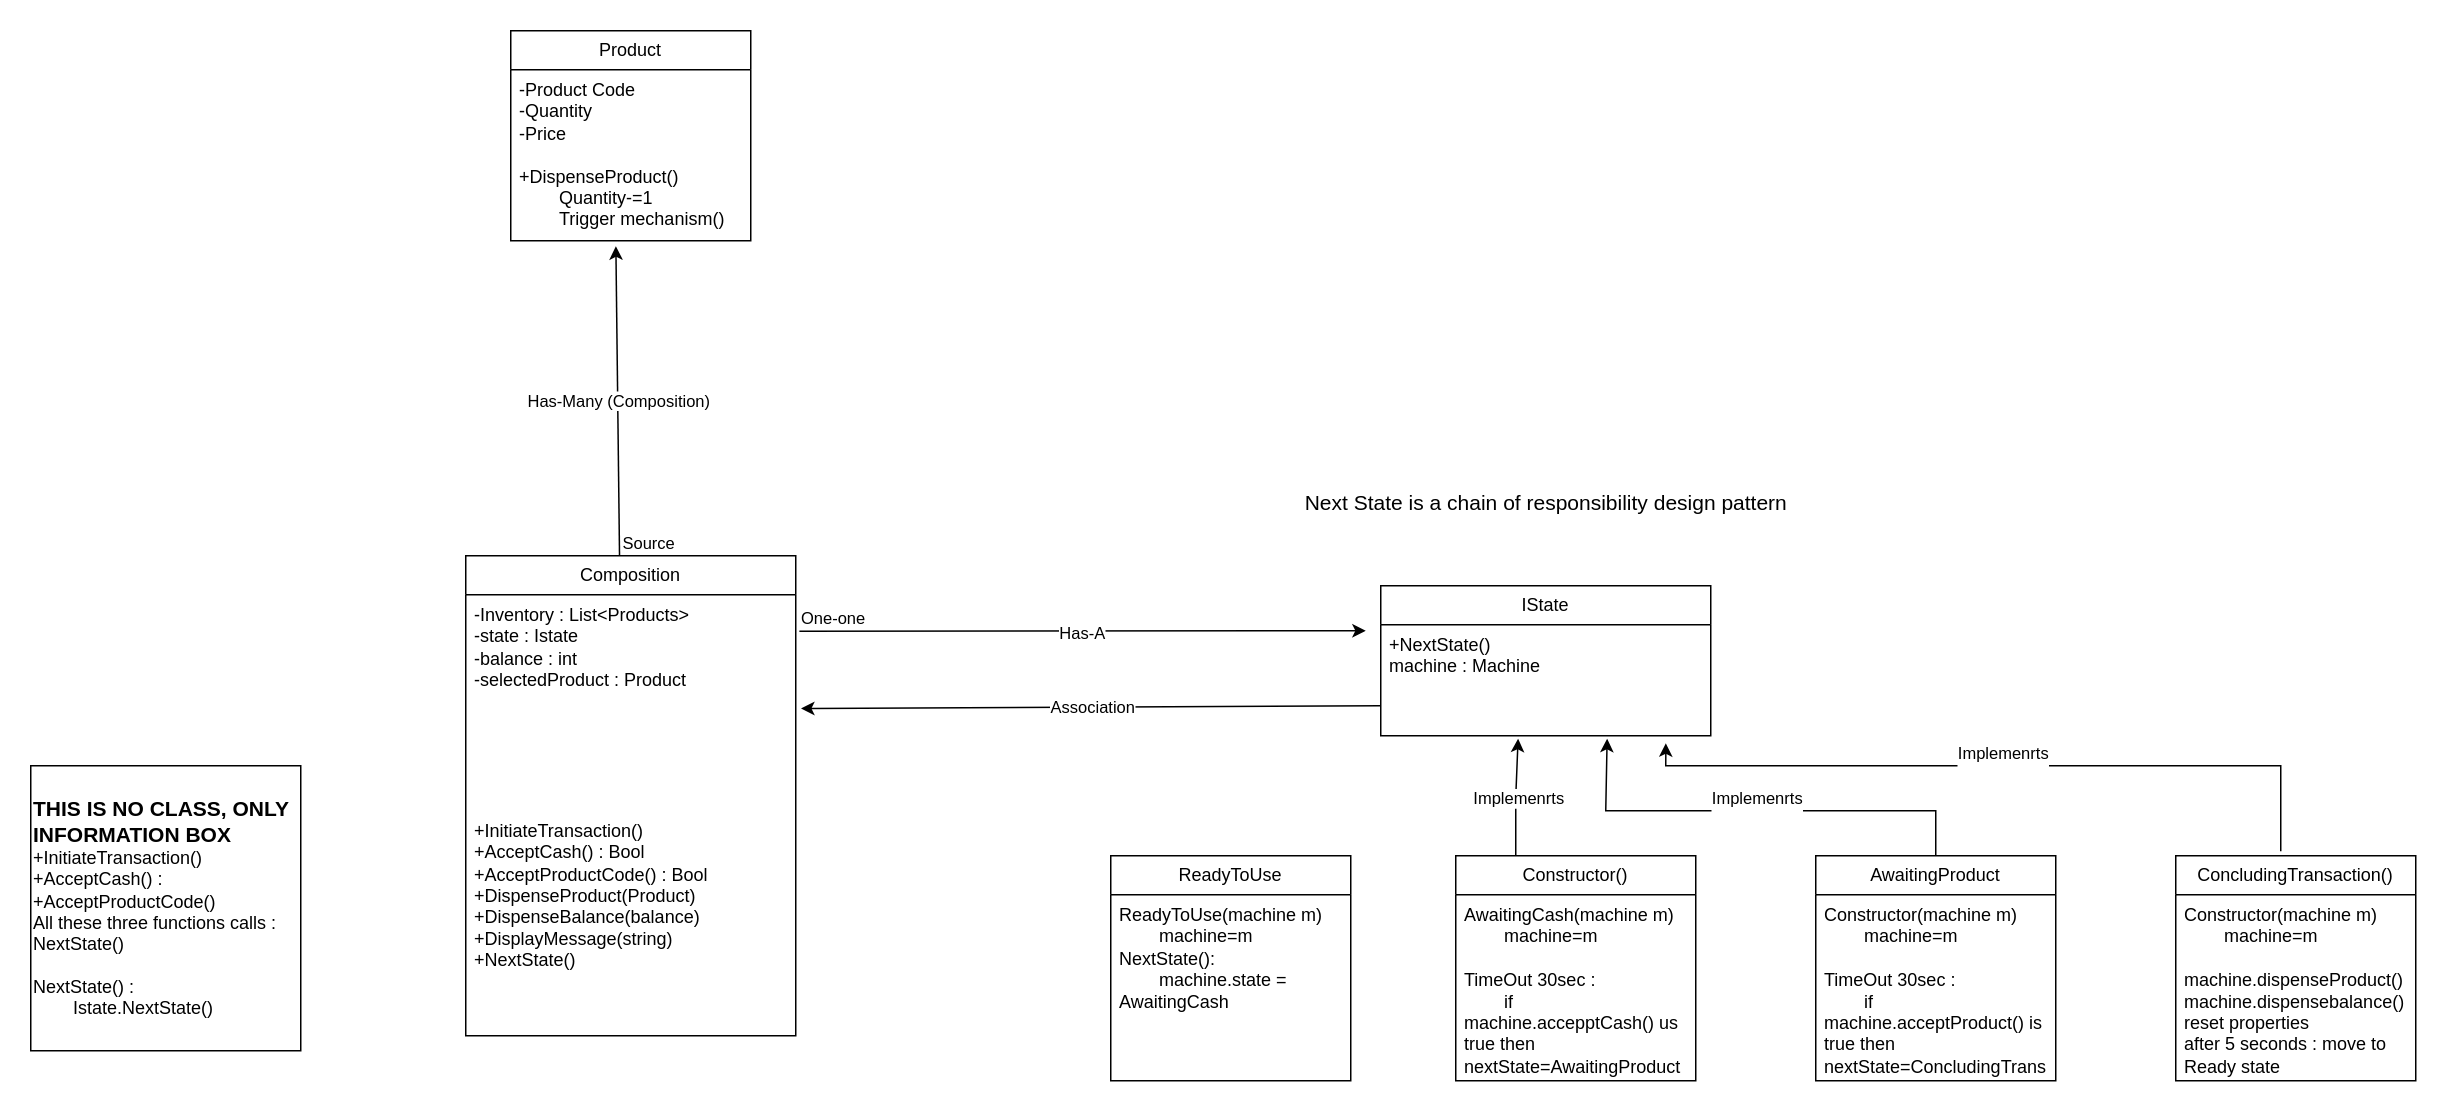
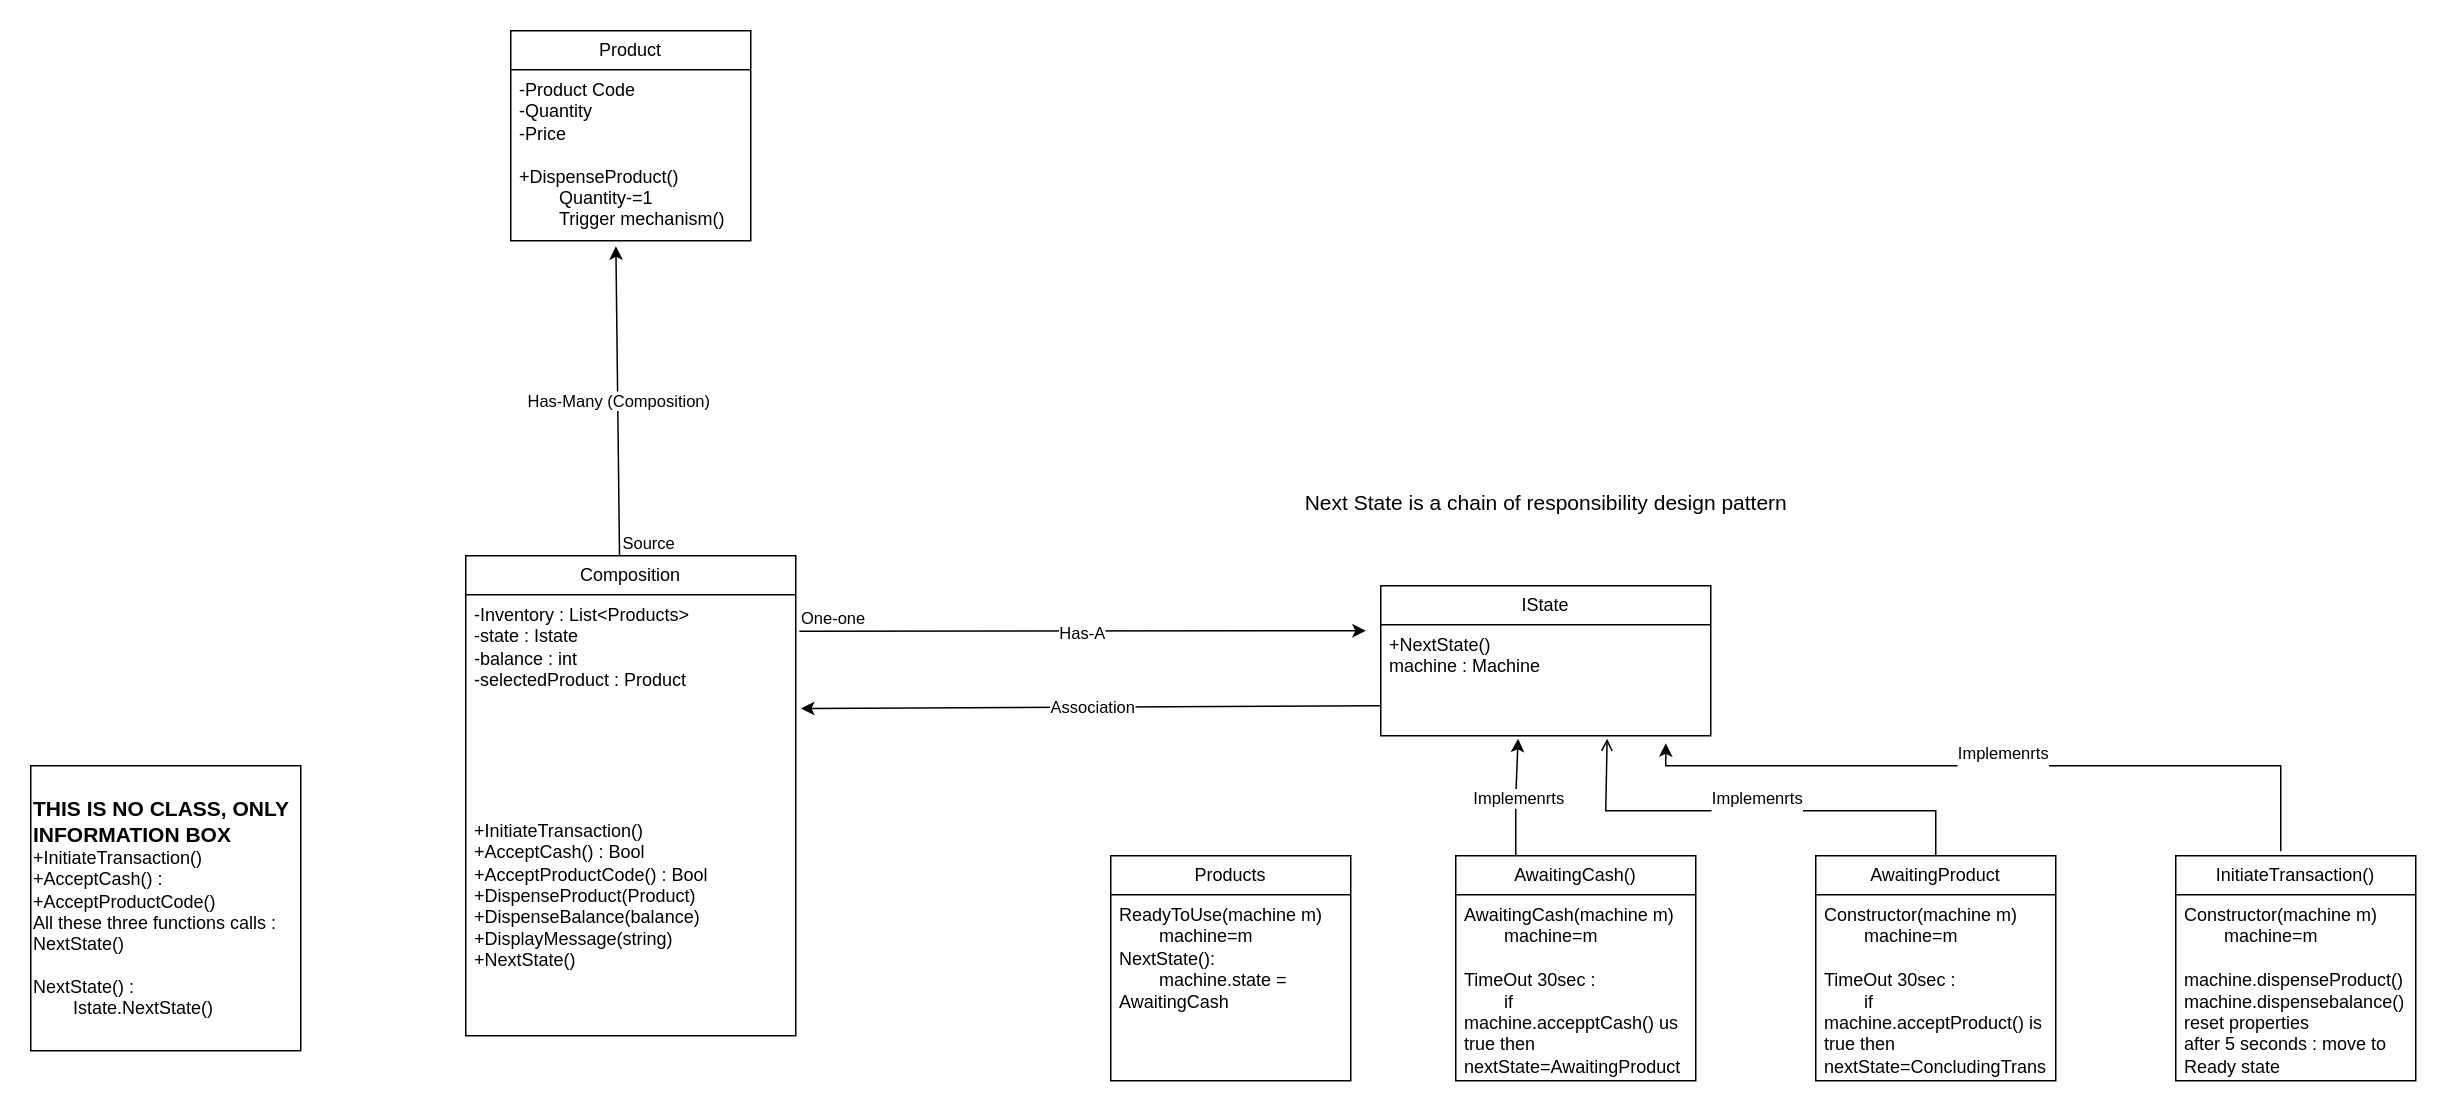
  <mxCell id="0" />
  <mxCell id="1" parent="0" />
  <mxCell id="2" value="Composition" style="swimlane;fontStyle=0;childLayout=stackLayout;horizontal=1;startSize=26;fillColor=none;horizontalStack=0;resizeParent=1;resizeParentMax=0;resizeLast=0;collapsible=1;marginBottom=0;whiteSpace=wrap;html=1;" parent="1" vertex="1"><mxGeometry x="310" y="370" width="220" height="320" as="geometry" /></mxCell>
  <mxCell id="3" value="-Inventory : List&amp;lt;Products&amp;gt;&lt;br&gt;-state : Istate&lt;br&gt;-balance : int&lt;br&gt;-selectedProduct : Product&lt;br&gt;&lt;br&gt;&lt;br&gt;&lt;br&gt;&lt;br&gt;&lt;br&gt;&lt;br&gt;+InitiateTransaction()&lt;br&gt;+AcceptCash() : Bool&lt;br&gt;+AcceptProductCode() : Bool&lt;br&gt;+DispenseProduct(Product)&lt;br&gt;+DispenseBalance(balance)&lt;div&gt;+DisplayMessage(string)&lt;br&gt;+NextState()&lt;/div&gt;" style="text;strokeColor=none;fillColor=none;align=left;verticalAlign=top;spacingLeft=4;spacingRight=4;overflow=hidden;rotatable=0;points=[[0,0.5],[1,0.5]];portConstraint=eastwest;whiteSpace=wrap;html=1;" parent="2" vertex="1"><mxGeometry y="26" width="220" height="294" as="geometry" /></mxCell>
  <mxCell id="4" value="IState" style="swimlane;fontStyle=0;childLayout=stackLayout;horizontal=1;startSize=26;fillColor=none;horizontalStack=0;resizeParent=1;resizeParentMax=0;resizeLast=0;collapsible=1;marginBottom=0;whiteSpace=wrap;html=1;" parent="1" vertex="1"><mxGeometry x="920" y="390" width="220" height="100" as="geometry" /></mxCell>
  <mxCell id="5" value="+NextState()&lt;br&gt;machine : Machine" style="text;strokeColor=none;fillColor=none;align=left;verticalAlign=top;spacingLeft=4;spacingRight=4;overflow=hidden;rotatable=0;points=[[0,0.5],[1,0.5]];portConstraint=eastwest;whiteSpace=wrap;html=1;" parent="4" vertex="1"><mxGeometry y="26" width="220" height="74" as="geometry" /></mxCell>
- <mxCell id="6" value="ReadyToUse" style="swimlane;fontStyle=0;childLayout=stackLayout;horizontal=1;startSize=26;fillColor=none;horizontalStack=0;resizeParent=1;resizeParentMax=0;resizeLast=0;collapsible=1;marginBottom=0;whiteSpace=wrap;html=1;" parent="1" vertex="1"><mxGeometry x="740" y="570" width="160" height="150" as="geometry" /></mxCell>
+ <mxCell id="6" value="Products" style="swimlane;fontStyle=0;childLayout=stackLayout;horizontal=1;startSize=26;fillColor=none;horizontalStack=0;resizeParent=1;resizeParentMax=0;resizeLast=0;collapsible=1;marginBottom=0;whiteSpace=wrap;html=1;" parent="1" vertex="1"><mxGeometry x="740" y="570" width="160" height="150" as="geometry" /></mxCell>
  <mxCell id="7" value="ReadyToUse(machine m)&lt;br&gt;&lt;span style=&quot;white-space: pre;&quot;&gt;&#09;&lt;/span&gt;machine=m&lt;br&gt;NextState():&lt;br&gt;&lt;span style=&quot;white-space: pre;&quot;&gt;&#09;&lt;/span&gt;machine.state = AwaitingCash" style="text;strokeColor=none;fillColor=none;align=left;verticalAlign=top;spacingLeft=4;spacingRight=4;overflow=hidden;rotatable=0;points=[[0,0.5],[1,0.5]];portConstraint=eastwest;whiteSpace=wrap;html=1;" parent="6" vertex="1"><mxGeometry y="26" width="160" height="124" as="geometry" /></mxCell>
  <mxCell id="8" value="Product" style="swimlane;fontStyle=0;childLayout=stackLayout;horizontal=1;startSize=26;fillColor=none;horizontalStack=0;resizeParent=1;resizeParentMax=0;resizeLast=0;collapsible=1;marginBottom=0;whiteSpace=wrap;html=1;" parent="1" vertex="1"><mxGeometry x="340" y="20" width="160" height="140" as="geometry" /></mxCell>
  <mxCell id="9" value="-Product Code&lt;br&gt;-Quantity&lt;br&gt;-Price&lt;div&gt;&lt;br&gt;+DispenseProduct()&lt;br&gt;&lt;span style=&quot;white-space: pre;&quot;&gt;&#09;&lt;/span&gt;Quantity-=1&lt;br&gt;&lt;span style=&quot;white-space: pre;&quot;&gt;&#09;&lt;/span&gt;Trigger mechanism()&lt;br&gt;&lt;/div&gt;" style="text;strokeColor=none;fillColor=none;align=left;verticalAlign=top;spacingLeft=4;spacingRight=4;overflow=hidden;rotatable=0;points=[[0,0.5],[1,0.5]];portConstraint=eastwest;whiteSpace=wrap;html=1;" parent="8" vertex="1"><mxGeometry y="26" width="160" height="114" as="geometry" /></mxCell>
- <mxCell id="10" value="Constructor()" style="swimlane;fontStyle=0;childLayout=stackLayout;horizontal=1;startSize=26;fillColor=none;horizontalStack=0;resizeParent=1;resizeParentMax=0;resizeLast=0;collapsible=1;marginBottom=0;whiteSpace=wrap;html=1;" parent="1" vertex="1"><mxGeometry x="970" y="570" width="160" height="150" as="geometry" /></mxCell>
+ <mxCell id="10" value="AwaitingCash()" style="swimlane;fontStyle=0;childLayout=stackLayout;horizontal=1;startSize=26;fillColor=none;horizontalStack=0;resizeParent=1;resizeParentMax=0;resizeLast=0;collapsible=1;marginBottom=0;whiteSpace=wrap;html=1;" parent="1" vertex="1"><mxGeometry x="970" y="570" width="160" height="150" as="geometry" /></mxCell>
  <mxCell id="11" value="AwaitingCash(machine m)&lt;br&gt;&lt;span style=&quot;white-space: pre;&quot;&gt;&#09;&lt;/span&gt;machine=m&lt;div&gt;&lt;br&gt;TimeOut 30sec :&lt;br&gt;&lt;span style=&quot;white-space: pre;&quot;&gt;&#09;&lt;/span&gt;if machine.accepptCash() us true then nextState=AwaitingProduct&lt;br&gt;&lt;/div&gt;" style="text;strokeColor=none;fillColor=none;align=left;verticalAlign=top;spacingLeft=4;spacingRight=4;overflow=hidden;rotatable=0;points=[[0,0.5],[1,0.5]];portConstraint=eastwest;whiteSpace=wrap;html=1;" parent="10" vertex="1"><mxGeometry y="26" width="160" height="124" as="geometry" /></mxCell>
  <mxCell id="12" value="AwaitingProduct" style="swimlane;fontStyle=0;childLayout=stackLayout;horizontal=1;startSize=26;fillColor=none;horizontalStack=0;resizeParent=1;resizeParentMax=0;resizeLast=0;collapsible=1;marginBottom=0;whiteSpace=wrap;html=1;" parent="1" vertex="1"><mxGeometry x="1210" y="570" width="160" height="150" as="geometry" /></mxCell>
  <mxCell id="13" value="Constructor(machine m)&lt;br&gt;&lt;span style=&quot;white-space: pre;&quot;&gt;&#09;&lt;/span&gt;machine=m&lt;br&gt;&lt;br&gt;TimeOut 30sec :&lt;br&gt;&lt;span style=&quot;white-space: pre;&quot;&gt;&#09;&lt;/span&gt;if machine.acceptProduct() is true then nextState=ConcludingTrans" style="text;strokeColor=none;fillColor=none;align=left;verticalAlign=top;spacingLeft=4;spacingRight=4;overflow=hidden;rotatable=0;points=[[0,0.5],[1,0.5]];portConstraint=eastwest;whiteSpace=wrap;html=1;" parent="12" vertex="1"><mxGeometry y="26" width="160" height="124" as="geometry" /></mxCell>
- <mxCell id="14" value="ConcludingTransaction()" style="swimlane;fontStyle=0;childLayout=stackLayout;horizontal=1;startSize=26;fillColor=none;horizontalStack=0;resizeParent=1;resizeParentMax=0;resizeLast=0;collapsible=1;marginBottom=0;whiteSpace=wrap;html=1;" parent="1" vertex="1"><mxGeometry x="1450" y="570" width="160" height="150" as="geometry" /></mxCell>
+ <mxCell id="14" value="InitiateTransaction()" style="swimlane;fontStyle=0;childLayout=stackLayout;horizontal=1;startSize=26;fillColor=none;horizontalStack=0;resizeParent=1;resizeParentMax=0;resizeLast=0;collapsible=1;marginBottom=0;whiteSpace=wrap;html=1;" parent="1" vertex="1"><mxGeometry x="1450" y="570" width="160" height="150" as="geometry" /></mxCell>
  <mxCell id="15" value="Constructor(machine m)&lt;br&gt;&lt;span style=&quot;white-space: pre;&quot;&gt;&#09;&lt;/span&gt;machine=m&lt;br&gt;&lt;br&gt;machine.dispenseProduct()&lt;br&gt;machine.dispensebalance()&lt;br&gt;reset properties&lt;br&gt;after 5 seconds : move to Ready state" style="text;strokeColor=none;fillColor=none;align=left;verticalAlign=top;spacingLeft=4;spacingRight=4;overflow=hidden;rotatable=0;points=[[0,0.5],[1,0.5]];portConstraint=eastwest;whiteSpace=wrap;html=1;" parent="14" vertex="1"><mxGeometry y="26" width="160" height="124" as="geometry" /></mxCell>
  <mxCell id="16" value="" style="endArrow=classic;html=1;rounded=0;exitX=0.431;exitY=-0.007;exitDx=0;exitDy=0;exitPerimeter=0;entryX=0.273;entryY=1.027;entryDx=0;entryDy=0;entryPerimeter=0;" parent="1" edge="1"><mxGeometry relative="1" as="geometry"><mxPoint x="1010" y="570" as="sourcePoint" /><mxPoint x="1011.56" y="491.998" as="targetPoint" /><Array as="points"><mxPoint x="1010" y="531" /></Array></mxGeometry></mxCell>
  <mxCell id="17" value="Label" style="edgeLabel;resizable=0;html=1;;align=center;verticalAlign=middle;" parent="16" connectable="0" vertex="1"><mxGeometry relative="1" as="geometry" /></mxCell>
  <mxCell id="18" value="Implemenrts" style="edgeLabel;html=1;align=center;verticalAlign=middle;resizable=0;points=[];" parent="16" vertex="1" connectable="0"><mxGeometry x="0.009" y="-2" relative="1" as="geometry"><mxPoint as="offset" /></mxGeometry></mxCell>
  <mxCell id="19" value="" style="endArrow=classic;html=1;rounded=0;exitX=0.431;exitY=-0.007;exitDx=0;exitDy=0;exitPerimeter=0;entryX=0.864;entryY=1.068;entryDx=0;entryDy=0;entryPerimeter=0;" parent="1" target="5" edge="1"><mxGeometry relative="1" as="geometry"><mxPoint x="1520" y="567" as="sourcePoint" /><mxPoint x="1663" y="490" as="targetPoint" /><Array as="points"><mxPoint x="1520" y="510" /><mxPoint x="1110" y="510" /></Array></mxGeometry></mxCell>
  <mxCell id="20" value="Label" style="edgeLabel;resizable=0;html=1;;align=center;verticalAlign=middle;" parent="19" connectable="0" vertex="1"><mxGeometry relative="1" as="geometry" /></mxCell>
  <mxCell id="21" value="Implemenrts&lt;div&gt;&lt;br&gt;&lt;/div&gt;" style="edgeLabel;html=1;align=center;verticalAlign=middle;resizable=0;points=[];" parent="19" vertex="1" connectable="0"><mxGeometry x="0.009" y="-2" relative="1" as="geometry"><mxPoint as="offset" /></mxGeometry></mxCell>
- <mxCell id="22" value="" style="endArrow=classic;html=1;rounded=0;exitX=0.5;exitY=0;exitDx=0;exitDy=0;entryX=0.686;entryY=1.027;entryDx=0;entryDy=0;entryPerimeter=0;" parent="1" source="12" target="5" edge="1"><mxGeometry relative="1" as="geometry"><mxPoint x="1460" y="562" as="sourcePoint" /><mxPoint x="1050" y="490" as="targetPoint" /><Array as="points"><mxPoint x="1290" y="540" /><mxPoint x="1070" y="540" /></Array></mxGeometry></mxCell>
+ <mxCell id="22" value="" style="endArrow=open;html=1;rounded=0;exitX=0.5;exitY=0;exitDx=0;exitDy=0;entryX=0.686;entryY=1.027;entryDx=0;entryDy=0;entryPerimeter=0;" parent="1" source="12" target="5" edge="1"><mxGeometry relative="1" as="geometry"><mxPoint x="1460" y="562" as="sourcePoint" /><mxPoint x="1050" y="490" as="targetPoint" /><Array as="points"><mxPoint x="1290" y="540" /><mxPoint x="1070" y="540" /></Array></mxGeometry></mxCell>
  <mxCell id="23" value="Label" style="edgeLabel;resizable=0;html=1;;align=center;verticalAlign=middle;" parent="22" connectable="0" vertex="1"><mxGeometry relative="1" as="geometry" /></mxCell>
  <mxCell id="24" value="Implemenrts&lt;div&gt;&lt;br&gt;&lt;/div&gt;" style="edgeLabel;html=1;align=center;verticalAlign=middle;resizable=0;points=[];" parent="22" vertex="1" connectable="0"><mxGeometry x="0.009" y="-2" relative="1" as="geometry"><mxPoint as="offset" /></mxGeometry></mxCell>
  <mxCell id="25" value="&lt;span style=&quot;&quot;&gt;&lt;b&gt;&lt;font style=&quot;font-size: 14px;&quot;&gt;THIS IS NO CLASS, ONLY INFORMATION BOX&lt;/font&gt;&lt;/b&gt;&lt;br&gt;+InitiateTransaction()&lt;/span&gt;&lt;br style=&quot;&quot;&gt;&lt;span style=&quot;&quot;&gt;+AcceptCash() :&lt;/span&gt;&lt;br style=&quot;&quot;&gt;&lt;span style=&quot;&quot;&gt;+AcceptProductCode()&lt;br&gt;All these three functions calls : NextState()&lt;br&gt;&lt;br&gt;NextState() :&lt;br&gt;&lt;span style=&quot;white-space: pre;&quot;&gt;&#09;&lt;/span&gt;Istate.NextState()&lt;br&gt;&lt;/span&gt;" style="rounded=0;whiteSpace=wrap;html=1;align=left;" parent="1" vertex="1"><mxGeometry x="20" y="510" width="180" height="190" as="geometry" /></mxCell>
  <mxCell id="26" value="" style="endArrow=classic;html=1;rounded=0;exitX=1.011;exitY=0.178;exitDx=0;exitDy=0;exitPerimeter=0;" parent="1" edge="1"><mxGeometry relative="1" as="geometry"><mxPoint x="532.42" y="420.332" as="sourcePoint" /><mxPoint x="910" y="420" as="targetPoint" /></mxGeometry></mxCell>
  <mxCell id="27" value="Label" style="edgeLabel;resizable=0;html=1;;align=center;verticalAlign=middle;" parent="26" connectable="0" vertex="1"><mxGeometry relative="1" as="geometry" /></mxCell>
  <mxCell id="28" value="One-one" style="edgeLabel;resizable=0;html=1;;align=left;verticalAlign=bottom;" parent="26" connectable="0" vertex="1"><mxGeometry x="-1" relative="1" as="geometry" /></mxCell>
  <mxCell id="29" value="Has-A" style="edgeLabel;html=1;align=center;verticalAlign=middle;resizable=0;points=[];" parent="26" vertex="1" connectable="0"><mxGeometry x="-0.003" y="-1" relative="1" as="geometry"><mxPoint as="offset" /></mxGeometry></mxCell>
  <mxCell id="30" value="" style="endArrow=classic;html=1;rounded=0;entryX=1.016;entryY=0.258;entryDx=0;entryDy=0;entryPerimeter=0;" parent="1" target="3" edge="1"><mxGeometry relative="1" as="geometry"><mxPoint x="920" y="470" as="sourcePoint" /><mxPoint x="970" y="630" as="targetPoint" /></mxGeometry></mxCell>
  <mxCell id="31" value="Association" style="edgeLabel;resizable=0;html=1;;align=center;verticalAlign=middle;" parent="30" connectable="0" vertex="1"><mxGeometry relative="1" as="geometry" /></mxCell>
  <mxCell id="32" value="" style="endArrow=classic;html=1;rounded=0;exitX=0.466;exitY=-0.001;exitDx=0;exitDy=0;exitPerimeter=0;entryX=0.438;entryY=1.032;entryDx=0;entryDy=0;entryPerimeter=0;" parent="1" source="2" target="9" edge="1"><mxGeometry relative="1" as="geometry"><mxPoint x="610" y="430" as="sourcePoint" /><mxPoint x="770" y="430" as="targetPoint" /></mxGeometry></mxCell>
  <mxCell id="33" value="Has-Many (Composition)" style="edgeLabel;resizable=0;html=1;;align=center;verticalAlign=middle;" parent="32" connectable="0" vertex="1"><mxGeometry relative="1" as="geometry" /></mxCell>
  <mxCell id="34" value="Source" style="edgeLabel;resizable=0;html=1;;align=left;verticalAlign=bottom;" parent="32" connectable="0" vertex="1"><mxGeometry x="-1" relative="1" as="geometry" /></mxCell>
  <mxCell id="35" value="&lt;font style=&quot;font-size: 14px;&quot;&gt;Next State is a chain of responsibility design pattern&lt;/font&gt;" style="text;html=1;align=center;verticalAlign=middle;resizable=0;points=[];autosize=1;strokeColor=none;fillColor=none;" vertex="1" parent="1"><mxGeometry x="860" y="320" width="340" height="30" as="geometry" /></mxCell>
